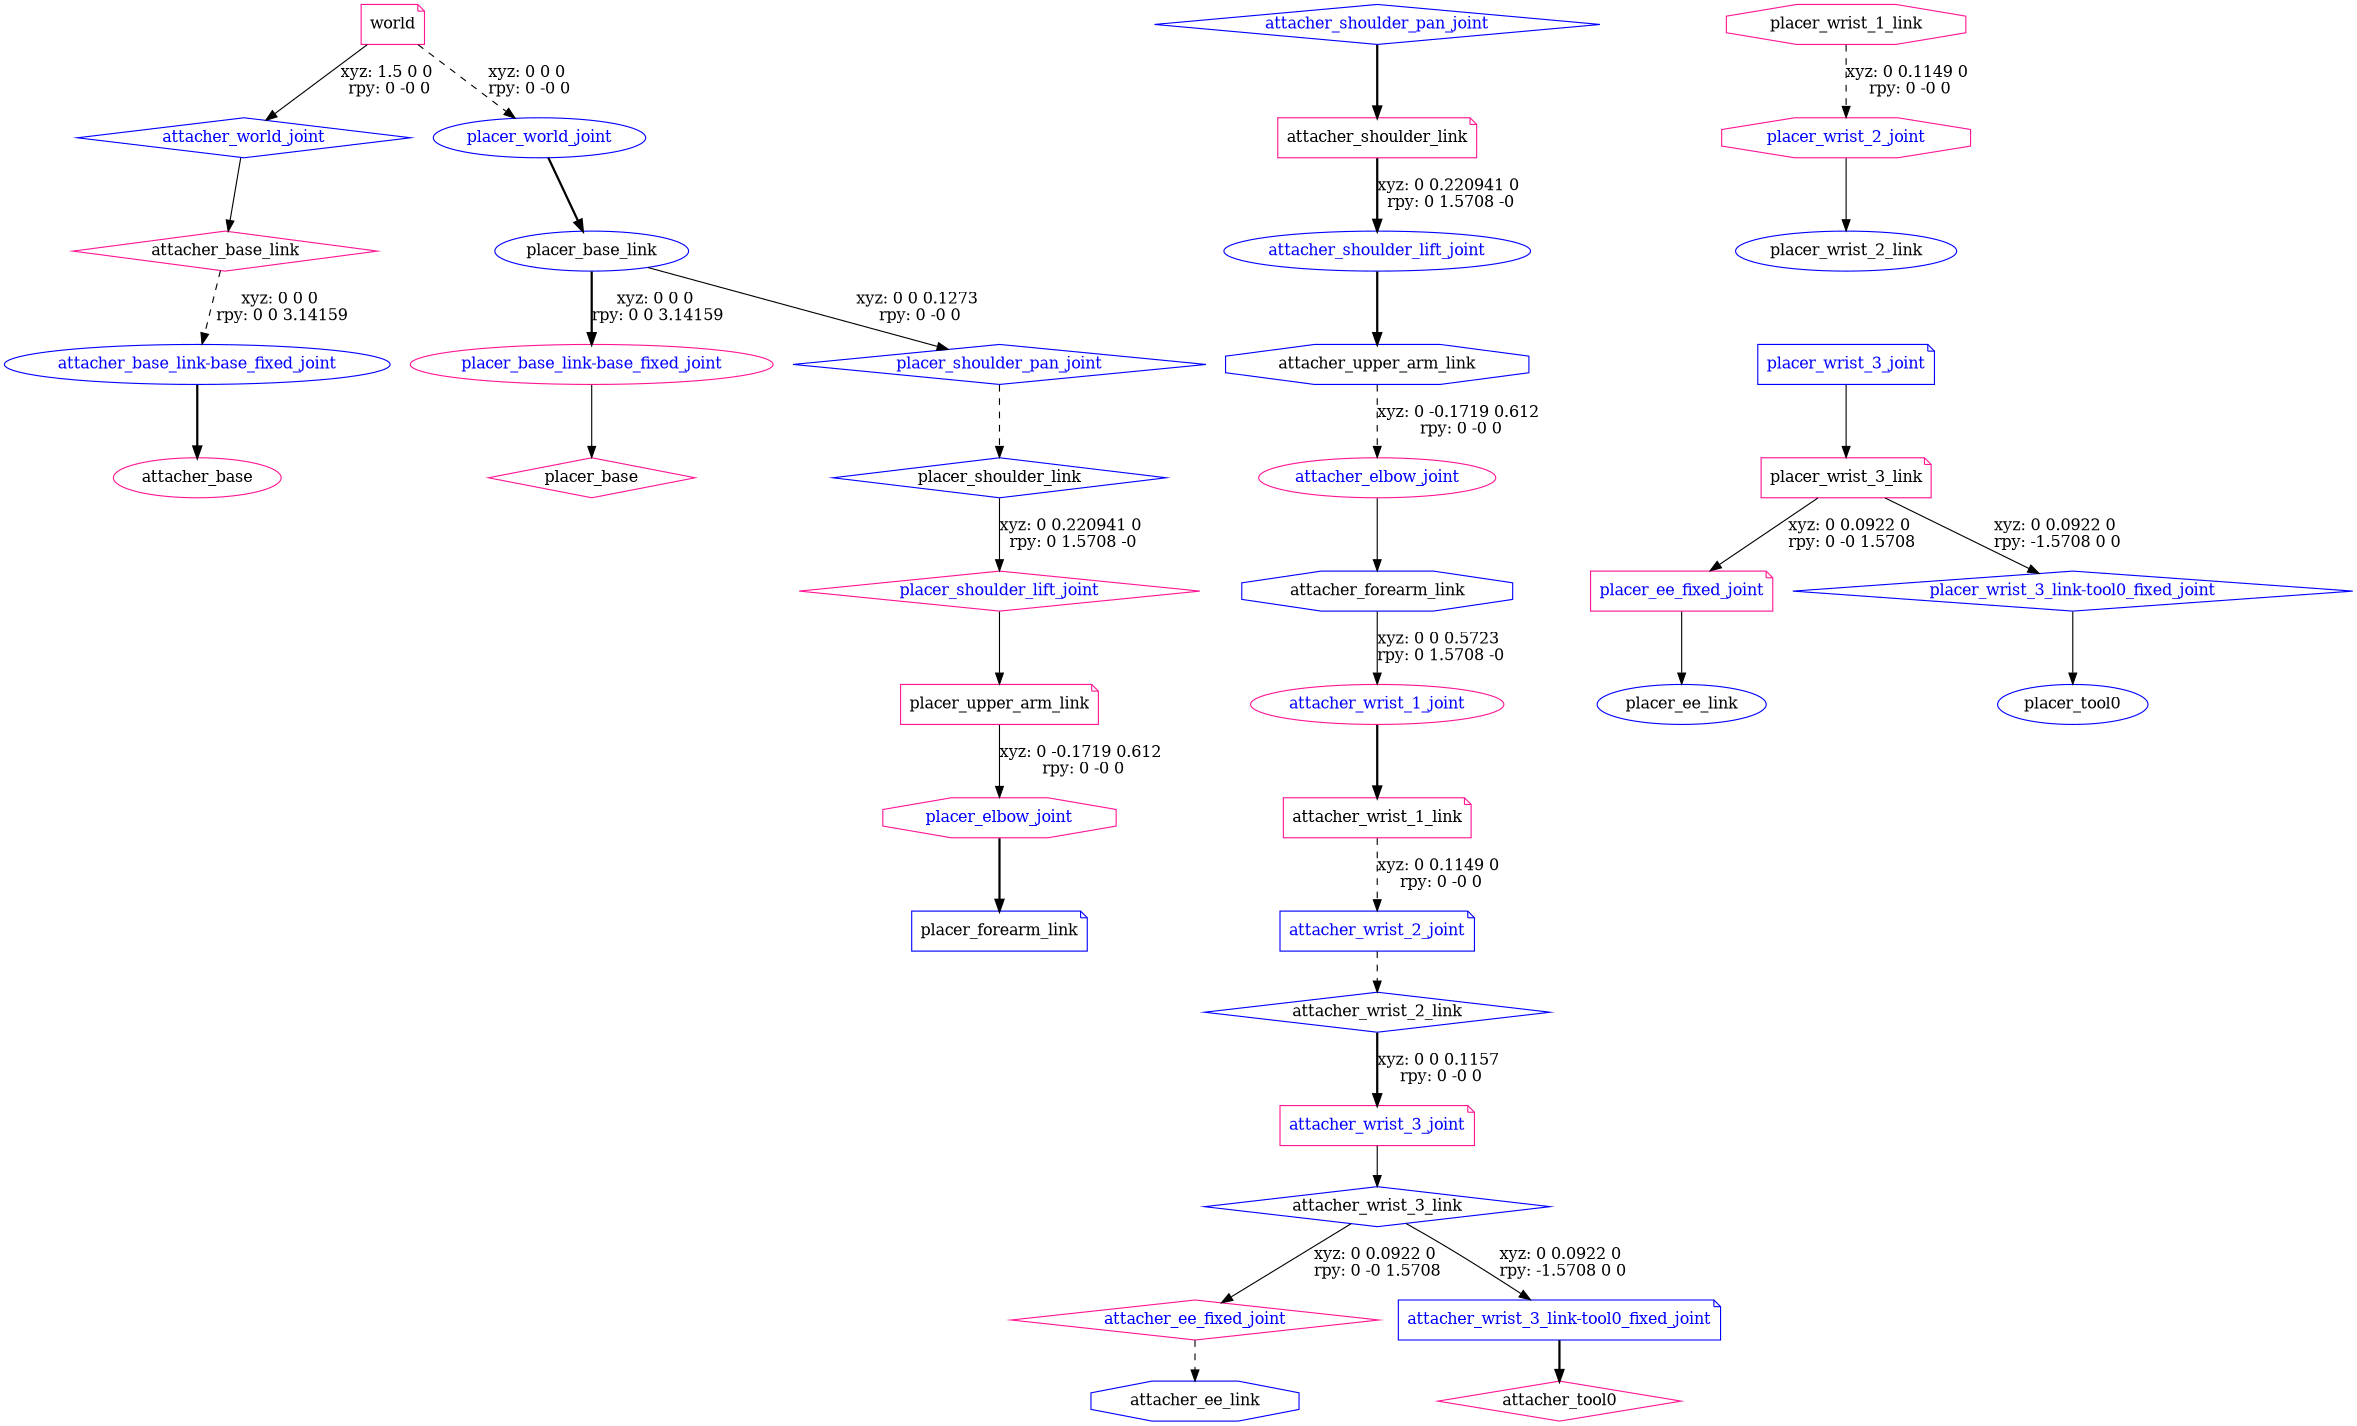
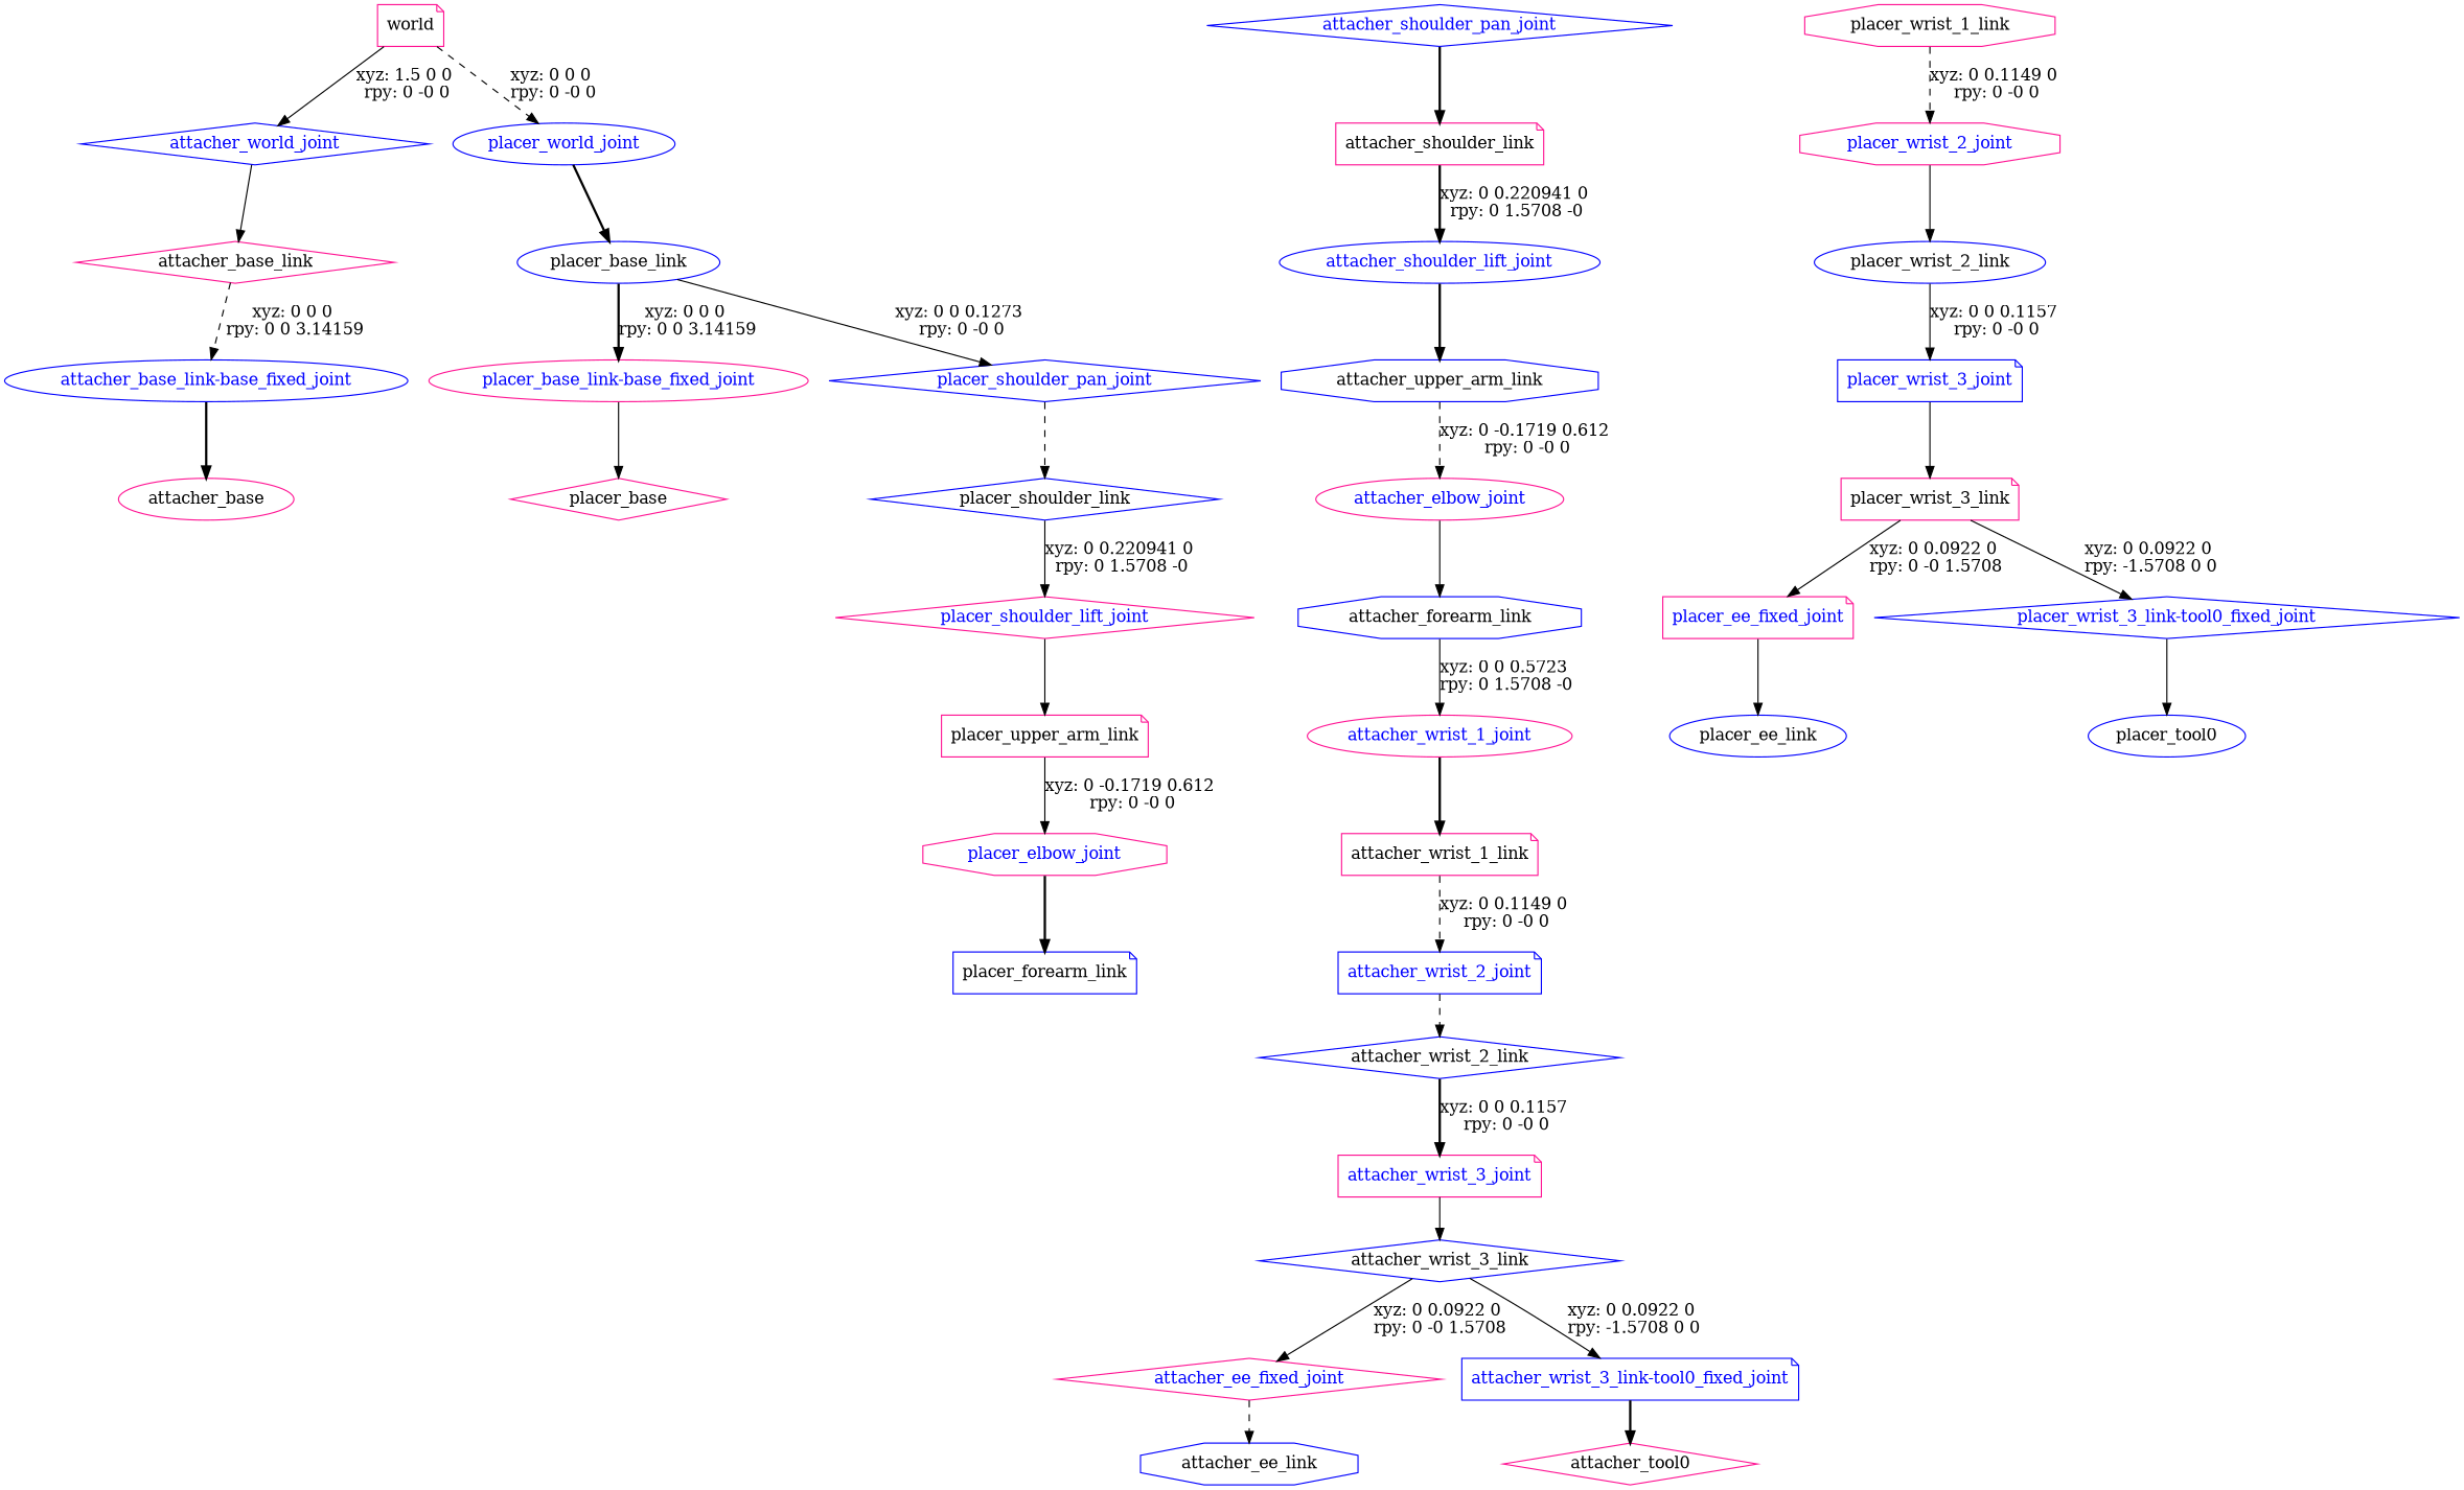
  digraph {
    node [color=blue shape=diamond]
    edge [style=solid]
    n1 [color=deeppink label=world shape=note]
    attacher_world_joint [fontcolor=blue]
    placer_world_joint [fontcolor=blue shape=ellipse]
    n4 [color=deeppink label=attacher_base_link]
    n5 [label=placer_base_link shape=ellipse]
    "attacher_base_link-base_fixed_joint" [fontcolor=blue shape=ellipse]
    n7 [color=deeppink label=attacher_base shape=ellipse]
    attacher_shoulder_pan_joint [fontcolor=blue]
    n9 [color=deeppink label=attacher_shoulder_link shape=note]
    attacher_shoulder_lift_joint [fontcolor=blue shape=ellipse]
    n11 [label=attacher_upper_arm_link shape=octagon]
    attacher_elbow_joint [color=deeppink fontcolor=blue shape=ellipse]
    n13 [label=attacher_forearm_link shape=octagon]
    attacher_wrist_1_joint [color=deeppink fontcolor=blue shape=ellipse]
    n15 [color=deeppink label=attacher_wrist_1_link shape=note]
    attacher_wrist_2_joint [fontcolor=blue shape=note]
    n17 [label=attacher_wrist_2_link]
    attacher_wrist_3_joint [color=deeppink fontcolor=blue shape=note]
    n19 [label=attacher_wrist_3_link]
    attacher_ee_fixed_joint [color=deeppink fontcolor=blue]
    "attacher_wrist_3_link-tool0_fixed_joint" [fontcolor=blue shape=note]
    n22 [label=attacher_ee_link shape=octagon]
    n23 [color=deeppink label=attacher_tool0]
    "placer_base_link-base_fixed_joint" [color=deeppink fontcolor=blue shape=ellipse]
    placer_shoulder_pan_joint [fontcolor=blue]
    n26 [color=deeppink label=placer_base]
    n27 [label=placer_shoulder_link]
    placer_shoulder_lift_joint [color=deeppink fontcolor=blue]
    n29 [color=deeppink label=placer_upper_arm_link shape=note]
    placer_elbow_joint [color=deeppink fontcolor=blue shape=octagon]
    n31 [label=placer_forearm_link shape=note]
    n32 [color=deeppink label=placer_wrist_1_link shape=octagon]
    placer_wrist_2_joint [color=deeppink fontcolor=blue shape=octagon]
    n34 [label=placer_wrist_2_link shape=ellipse]
    placer_wrist_3_joint [fontcolor=blue shape=note]
    n36 [color=deeppink label=placer_wrist_3_link shape=note]
    placer_ee_fixed_joint [color=deeppink fontcolor=blue shape=note]
    "placer_wrist_3_link-tool0_fixed_joint" [fontcolor=blue]
    n39 [label=placer_ee_link shape=ellipse]
    n40 [label=placer_tool0 shape=ellipse]
    n1 -> attacher_world_joint [label="xyz: 1.5 0 0 \nrpy: 0 -0 0"]
    n1 -> placer_world_joint [label="xyz: 0 0 0 \nrpy: 0 -0 0" style=dashed]
    attacher_world_joint -> n4
    placer_world_joint -> n5 [style=bold]
    n4 -> "attacher_base_link-base_fixed_joint" [label="xyz: 0 0 0 \nrpy: 0 0 3.14159" style=dashed]
    n5 -> "placer_base_link-base_fixed_joint" [label="xyz: 0 0 0 \nrpy: 0 0 3.14159" style=bold]
    n5 -> placer_shoulder_pan_joint [label="xyz: 0 0 0.1273 \nrpy: 0 -0 0"]
    "attacher_base_link-base_fixed_joint" -> n7 [style=bold]
    attacher_shoulder_pan_joint -> n9 [style=bold]
    n9 -> attacher_shoulder_lift_joint [label="xyz: 0 0.220941 0 \nrpy: 0 1.5708 -0" style=bold]
    attacher_shoulder_lift_joint -> n11 [style=bold]
    n11 -> attacher_elbow_joint [label="xyz: 0 -0.1719 0.612 \nrpy: 0 -0 0" style=dashed]
    attacher_elbow_joint -> n13
    n13 -> attacher_wrist_1_joint [label="xyz: 0 0 0.5723 \nrpy: 0 1.5708 -0"]
    attacher_wrist_1_joint -> n15 [style=bold]
    n15 -> attacher_wrist_2_joint [label="xyz: 0 0.1149 0 \nrpy: 0 -0 0" style=dashed]
    attacher_wrist_2_joint -> n17 [style=dashed]
    n17 -> attacher_wrist_3_joint [label="xyz: 0 0 0.1157 \nrpy: 0 -0 0" style=bold]
    attacher_wrist_3_joint -> n19
    n19 -> attacher_ee_fixed_joint [label="xyz: 0 0.0922 0 \nrpy: 0 -0 1.5708"]
    n19 -> "attacher_wrist_3_link-tool0_fixed_joint" [label="xyz: 0 0.0922 0 \nrpy: -1.5708 0 0"]
    attacher_ee_fixed_joint -> n22 [style=dashed]
    "attacher_wrist_3_link-tool0_fixed_joint" -> n23 [style=bold]
    "placer_base_link-base_fixed_joint" -> n26
    placer_shoulder_pan_joint -> n27 [style=dashed]
    n27 -> placer_shoulder_lift_joint [label="xyz: 0 0.220941 0 \nrpy: 0 1.5708 -0"]
    placer_shoulder_lift_joint -> n29
    n29 -> placer_elbow_joint [label="xyz: 0 -0.1719 0.612 \nrpy: 0 -0 0"]
    placer_elbow_joint -> n31 [style=bold]
    n32 -> placer_wrist_2_joint [label="xyz: 0 0.1149 0 \nrpy: 0 -0 0" style=dashed]
    placer_wrist_2_joint -> n34
+   n34 -> placer_wrist_3_joint [label="xyz: 0 0 0.1157 \nrpy: 0 -0 0"]
    placer_wrist_3_joint -> n36
    n36 -> placer_ee_fixed_joint [label="xyz: 0 0.0922 0 \nrpy: 0 -0 1.5708"]
    n36 -> "placer_wrist_3_link-tool0_fixed_joint" [label="xyz: 0 0.0922 0 \nrpy: -1.5708 0 0"]
    placer_ee_fixed_joint -> n39
    "placer_wrist_3_link-tool0_fixed_joint" -> n40
  }
